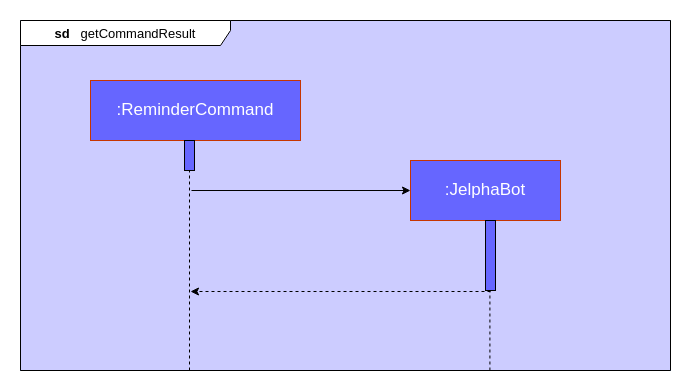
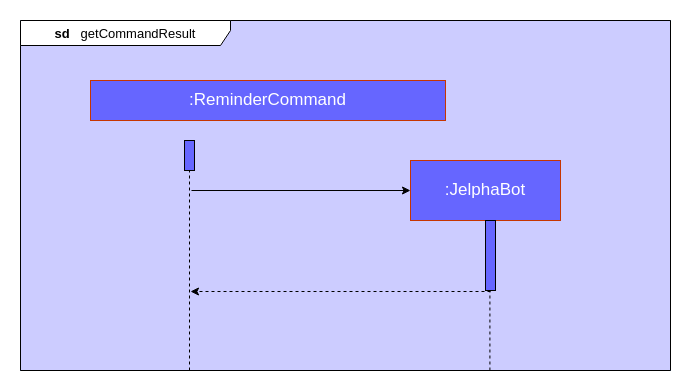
  <mxCell id="0" />
  <mxCell id="1" parent="0" />
  <mxCell id="2" value="" style="rounded=0;whiteSpace=wrap;html=1;fillColor=#CCCCFF;strokeColor=#6c8ebf;" parent="1" vertex="1"><mxGeometry x="20" y="20" width="650" height="350" as="geometry" /></mxCell>
  <mxCell id="3" value="&lt;b&gt;sd&lt;/b&gt;&amp;nbsp; &amp;nbsp;getCommandResult" style="shape=umlFrame;whiteSpace=wrap;html=1;fontSize=13;width=210;height=25;align=center;" parent="1" vertex="1"><mxGeometry x="20" y="20" width="650" height="350" as="geometry" /></mxCell>
- <mxCell id="4" value=":ReminderCommand" style="rounded=0;whiteSpace=wrap;html=1;fontFamily=Helvetica;fillColor=#6666FF;strokeColor=#C73500;fontColor=#ffffff;fontSize=17;" parent="1" vertex="1"><mxGeometry x="90" y="80" width="210" height="60" as="geometry" /></mxCell>
+ <mxCell id="4" value=":ReminderCommand" style="rounded=0;whiteSpace=wrap;html=1;fontFamily=Helvetica;fillColor=#6666FF;strokeColor=#C73500;fontColor=#ffffff;fontSize=17;" parent="1" vertex="1"><mxGeometry x="90" y="80" width="355" height="40" as="geometry" /></mxCell>
  <mxCell id="5" value=":JelphaBot" style="rounded=0;whiteSpace=wrap;html=1;fontFamily=Helvetica;fillColor=#6666FF;strokeColor=#C73500;fontColor=#ffffff;fontSize=17;" parent="1" vertex="1"><mxGeometry x="410" y="160" width="150" height="60" as="geometry" /></mxCell>
  <mxCell id="6" value="" style="endArrow=none;dashed=1;html=1;" parent="1" edge="1"><mxGeometry width="50" height="50" relative="1" as="geometry"><mxPoint x="189" y="370" as="sourcePoint" /><mxPoint x="189" y="170" as="targetPoint" /></mxGeometry></mxCell>
  <mxCell id="7" value="" style="endArrow=classic;html=1;entryX=0.25;entryY=0;entryDx=0;entryDy=0;" parent="1" edge="1"><mxGeometry width="50" height="50" relative="1" as="geometry"><mxPoint x="190.99" y="190" as="sourcePoint" /><mxPoint x="409.99" y="190" as="targetPoint" /></mxGeometry></mxCell>
  <mxCell id="8" value="" style="endArrow=classic;html=1;dashed=1;fontSize=16;" parent="1" edge="1"><mxGeometry width="50" height="50" relative="1" as="geometry"><mxPoint x="490" y="291" as="sourcePoint" /><mxPoint x="190" y="291" as="targetPoint" /></mxGeometry></mxCell>
  <mxCell id="9" value="" style="rounded=0;whiteSpace=wrap;html=1;fillColor=#6666FF;" vertex="1" parent="1"><mxGeometry x="485" y="220" width="10" height="70" as="geometry" /></mxCell>
  <mxCell id="10" value="" style="endArrow=none;dashed=1;html=1;" edge="1" parent="1"><mxGeometry width="50" height="50" relative="1" as="geometry"><mxPoint x="489.41" y="370" as="sourcePoint" /><mxPoint x="489.41" y="290" as="targetPoint" /></mxGeometry></mxCell>
  <mxCell id="11" value="" style="rounded=0;whiteSpace=wrap;html=1;fillColor=#6666FF;" vertex="1" parent="1"><mxGeometry x="184" y="140" width="10" height="30" as="geometry" /></mxCell>
